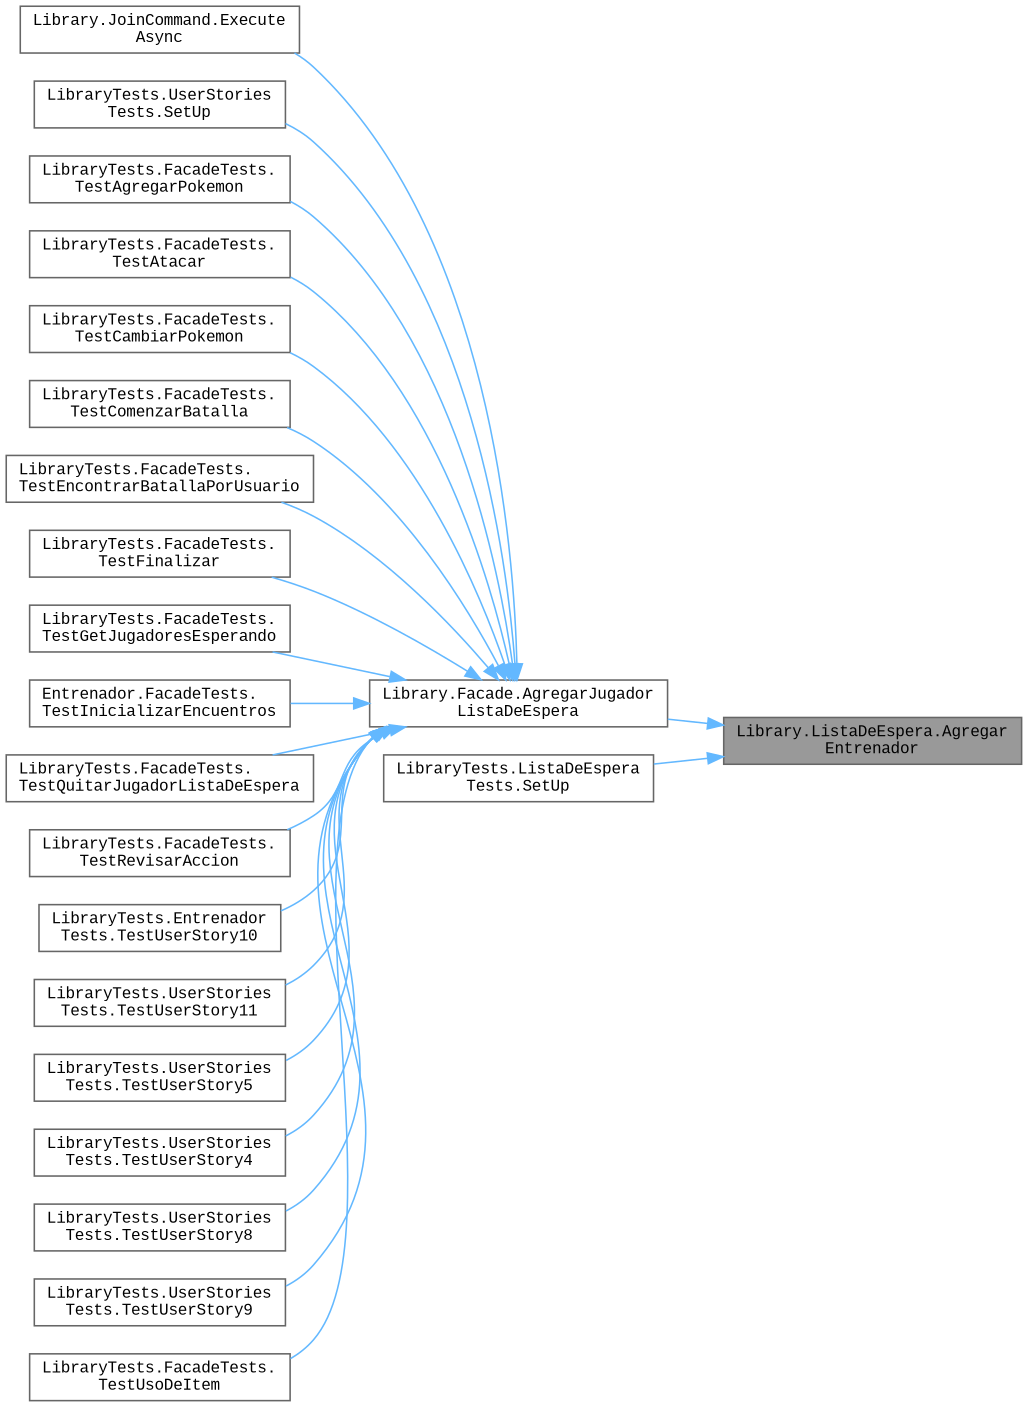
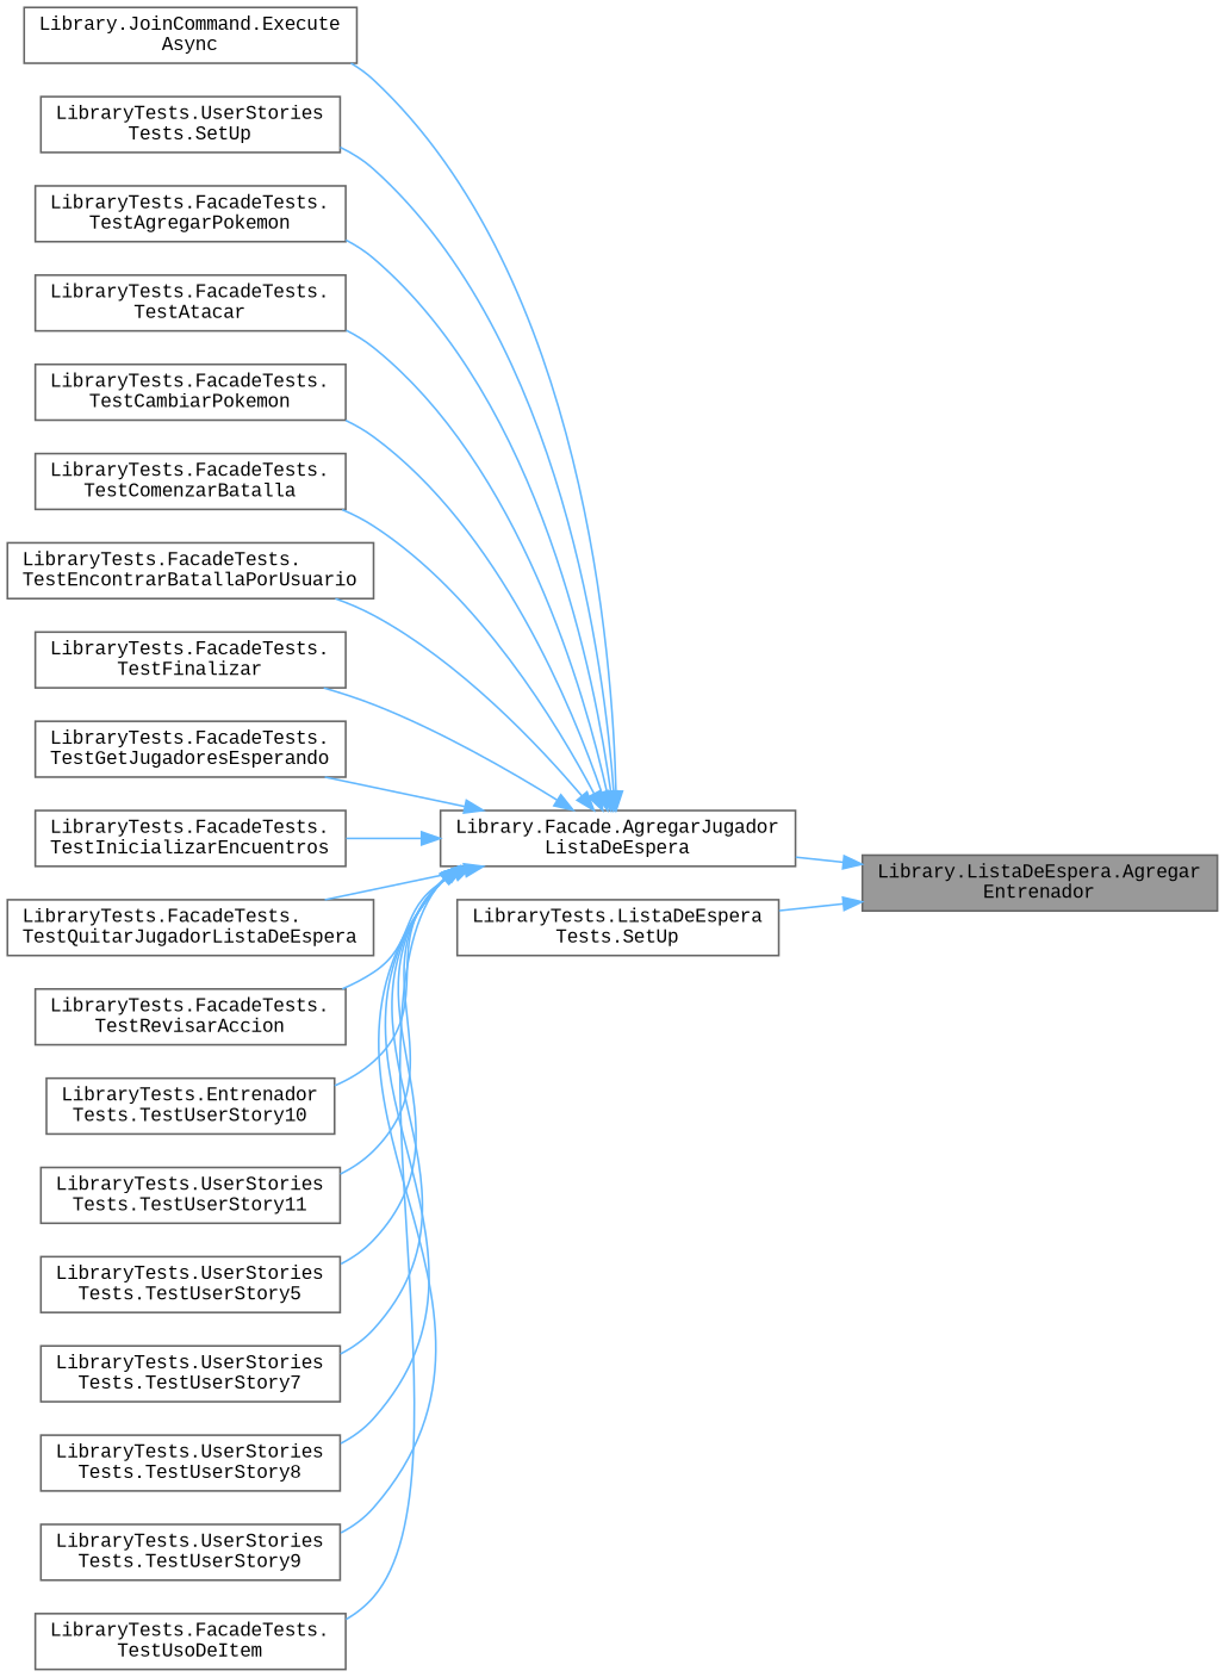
  digraph {
    fontname="Liberation Mono"
    rankdir=RL
    node [color=grey40 fillcolor=white fontname="Liberation Mono" fontsize=10 shape=box style=filled]
    edge [color=steelblue1 dir=back fontname="Liberation Mono" fontsize=10 labelfontname=Helvetica labelfontsize=10 style=solid]
    n1 [color=gray40 fillcolor=grey60 fontcolor=black height=0.2 label="Library.ListaDeEspera.Agregar\lEntrenador" width=0.4]
    n2 [height=0.2 label="Library.Facade.AgregarJugador\lListaDeEspera" width=0.4]
    n3 [height=0.2 label="LibraryTests.ListaDeEspera\lTests.SetUp" width=0.4]
    n4 [height=0.2 label="Library.JoinCommand.Execute\lAsync" width=0.4]
    n5 [height=0.2 label="LibraryTests.UserStories\lTests.SetUp" width=0.4]
    n6 [height=0.2 label="LibraryTests.FacadeTests.\lTestAgregarPokemon" width=0.4]
    n7 [height=0.2 label="LibraryTests.FacadeTests.\lTestAtacar" width=0.4]
    n8 [height=0.2 label="LibraryTests.FacadeTests.\lTestCambiarPokemon" width=0.4]
    n9 [height=0.2 label="LibraryTests.FacadeTests.\lTestComenzarBatalla" width=0.4]
    n10 [height=0.2 label="LibraryTests.FacadeTests.\lTestEncontrarBatallaPorUsuario" width=0.4]
    n11 [height=0.2 label="LibraryTests.FacadeTests.\lTestFinalizar" width=0.4]
    n12 [height=0.2 label="LibraryTests.FacadeTests.\lTestGetJugadoresEsperando" width=0.4]
-   n13 [height=0.2 label="Entrenador.FacadeTests.\lTestInicializarEncuentros" width=0.4]
+   n13 [height=0.2 label="LibraryTests.FacadeTests.\lTestInicializarEncuentros" width=0.4]
    n14 [height=0.2 label="LibraryTests.FacadeTests.\lTestQuitarJugadorListaDeEspera" width=0.4]
    n15 [height=0.2 label="LibraryTests.FacadeTests.\lTestRevisarAccion" width=0.4]
    n16 [height=0.2 label="LibraryTests.Entrenador\lTests.TestUserStory10" width=0.4]
    n17 [height=0.2 label="LibraryTests.UserStories\lTests.TestUserStory11" width=0.4]
    n18 [height=0.2 label="LibraryTests.UserStories\lTests.TestUserStory5" width=0.4]
-   n19 [height=0.2 label="LibraryTests.UserStories\lTests.TestUserStory4" width=0.4]
+   n19 [height=0.2 label="LibraryTests.UserStories\lTests.TestUserStory7" width=0.4]
    n20 [height=0.2 label="LibraryTests.UserStories\lTests.TestUserStory8" width=0.4]
    n21 [height=0.2 label="LibraryTests.UserStories\lTests.TestUserStory9" width=0.4]
    n22 [height=0.2 label="LibraryTests.FacadeTests.\lTestUsoDeItem" width=0.4]
    n1 -> n2
    n1 -> n3
    n2 -> n4
    n2 -> n5
    n2 -> n6
    n2 -> n7
    n2 -> n8
    n2 -> n9
    n2 -> n10
    n2 -> n11
    n2 -> n12
    n2 -> n13
    n2 -> n14
    n2 -> n15
    n2 -> n16
    n2 -> n17
    n2 -> n18
    n2 -> n19
    n2 -> n20
    n2 -> n21
    n2 -> n22
  }
